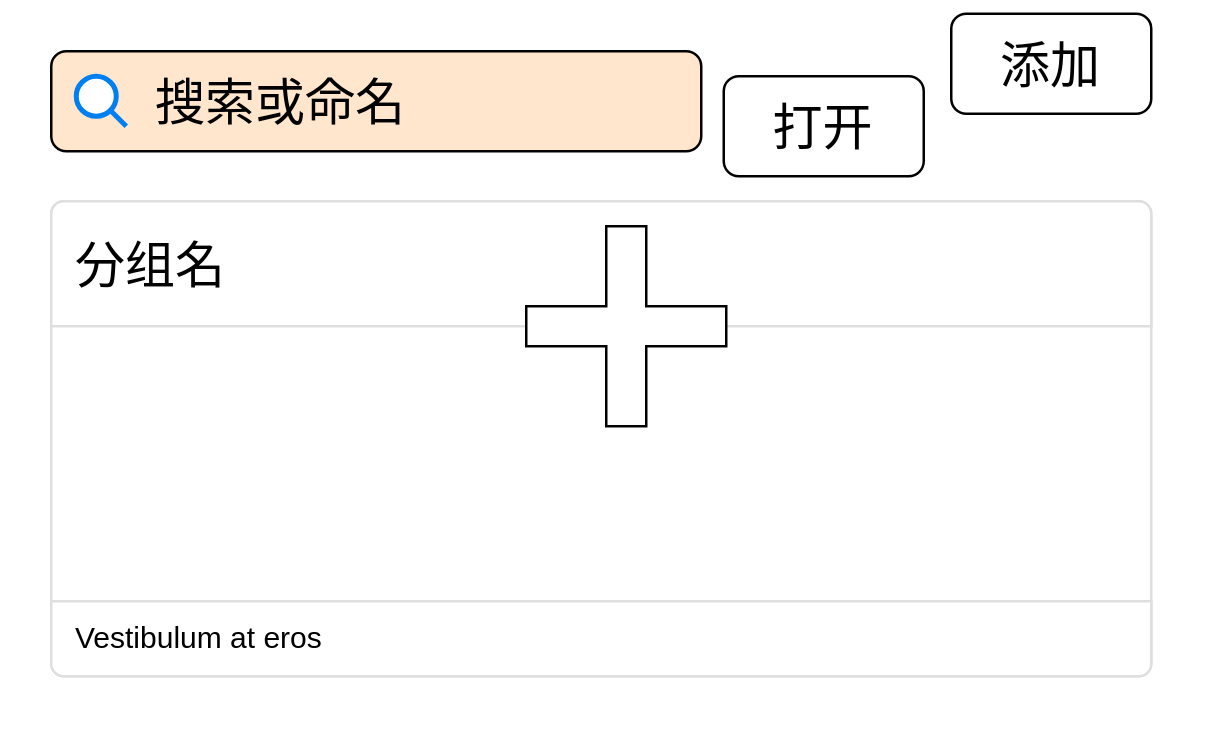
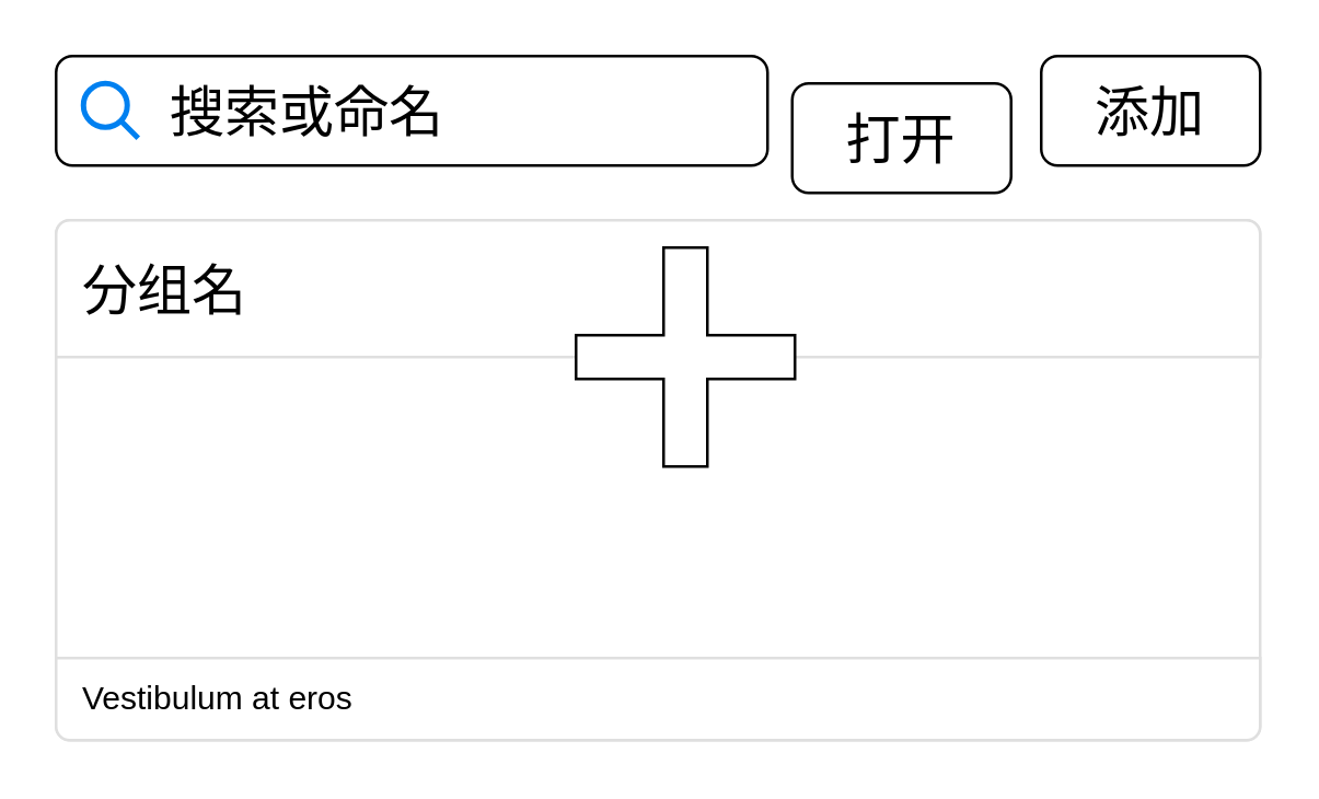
  <mxCell id="0" />
  <mxCell id="1" parent="0" />
- <mxCell id="2" value="&lt;font style=&quot;font-size: 20px&quot;&gt;搜索或命名&lt;/font&gt;" style="rounded=1;whiteSpace=wrap;html=1;align=left;spacingTop=0;spacingLeft=40;fillColor=#ffe6cc;" vertex="1" parent="1"><mxGeometry x="20" y="20" width="260" height="40" as="geometry" /></mxCell>
+ <mxCell id="2" value="&lt;font style=&quot;font-size: 20px&quot;&gt;搜索或命名&lt;/font&gt;" style="rounded=1;whiteSpace=wrap;html=1;align=left;spacingTop=0;spacingLeft=40;" vertex="1" parent="1"><mxGeometry x="20" y="20" width="260" height="40" as="geometry" /></mxCell>
  <mxCell id="3" value="&lt;font color=&quot;#000000&quot; style=&quot;font-size: 20px&quot;&gt;打开&lt;/font&gt;" style="rounded=1;whiteSpace=wrap;html=1;fontColor=#FFD736;" vertex="1" parent="1"><mxGeometry x="289" y="30" width="80" height="40" as="geometry" /></mxCell>
- <mxCell id="4" value="&lt;font color=&quot;#000000&quot;&gt;&lt;span style=&quot;font-size: 20px&quot;&gt;添加&lt;/span&gt;&lt;/font&gt;" style="rounded=1;whiteSpace=wrap;html=1;fontColor=#FFD736;" vertex="1" parent="1"><mxGeometry x="380" y="5" width="80" height="40" as="geometry" /></mxCell>
+ <mxCell id="4" value="&lt;font color=&quot;#000000&quot;&gt;&lt;span style=&quot;font-size: 20px&quot;&gt;添加&lt;/span&gt;&lt;/font&gt;" style="rounded=1;whiteSpace=wrap;html=1;fontColor=#FFD736;" vertex="1" parent="1"><mxGeometry x="380" y="20" width="80" height="40" as="geometry" /></mxCell>
  <mxCell id="5" value="" style="html=1;shadow=0;dashed=0;shape=mxgraph.bootstrap.rrect;rSize=5;strokeColor=#DFDFDF;html=1;whiteSpace=wrap;fillColor=#FFFFFF;fontColor=#000000;" vertex="1" parent="1"><mxGeometry x="20" y="80" width="440" height="190" as="geometry" /></mxCell>
  <mxCell id="6" value="&lt;font style=&quot;font-size: 20px&quot;&gt;分组名&lt;/font&gt;" style="strokeColor=inherit;fillColor=inherit;gradientColor=inherit;fontColor=inherit;html=1;shadow=0;dashed=0;shape=mxgraph.bootstrap.topButton;rSize=5;perimeter=none;whiteSpace=wrap;resizeWidth=1;align=left;spacing=10;" vertex="1" parent="5"><mxGeometry width="440" height="50" relative="1" as="geometry" /></mxCell>
  <mxCell id="7" value="Vestibulum at eros" style="strokeColor=inherit;fillColor=inherit;gradientColor=inherit;fontColor=inherit;html=1;shadow=0;dashed=0;shape=mxgraph.bootstrap.bottomButton;rSize=5;perimeter=none;whiteSpace=wrap;resizeWidth=1;resizeHeight=0;align=left;spacing=10;" vertex="1" parent="5"><mxGeometry y="1" width="440" height="30" relative="1" as="geometry"><mxPoint y="-30" as="offset" /></mxGeometry></mxCell>
  <mxCell id="8" value="" style="html=1;verticalLabelPosition=bottom;align=center;labelBackgroundColor=#ffffff;verticalAlign=top;strokeWidth=2;strokeColor=#0080F0;shadow=0;dashed=0;shape=mxgraph.ios7.icons.looking_glass;fontColor=#FFD736;" vertex="1" parent="1"><mxGeometry x="30" y="30" width="20" height="20" as="geometry" /></mxCell>
  <mxCell id="9" value="" style="shape=cross;whiteSpace=wrap;html=1;fontColor=#FFD736;" vertex="1" parent="1"><mxGeometry x="210" y="90" width="80" height="80" as="geometry" /></mxCell>
